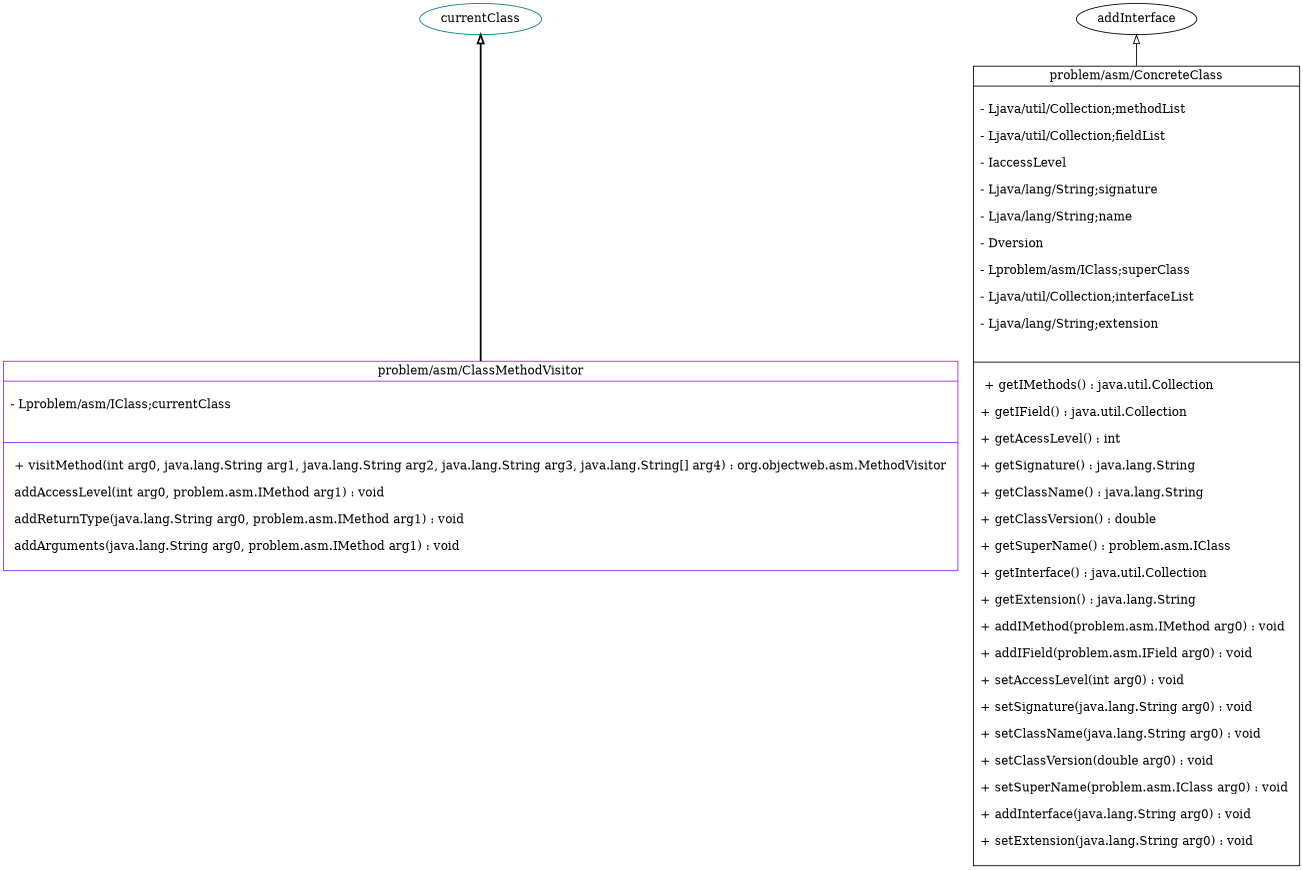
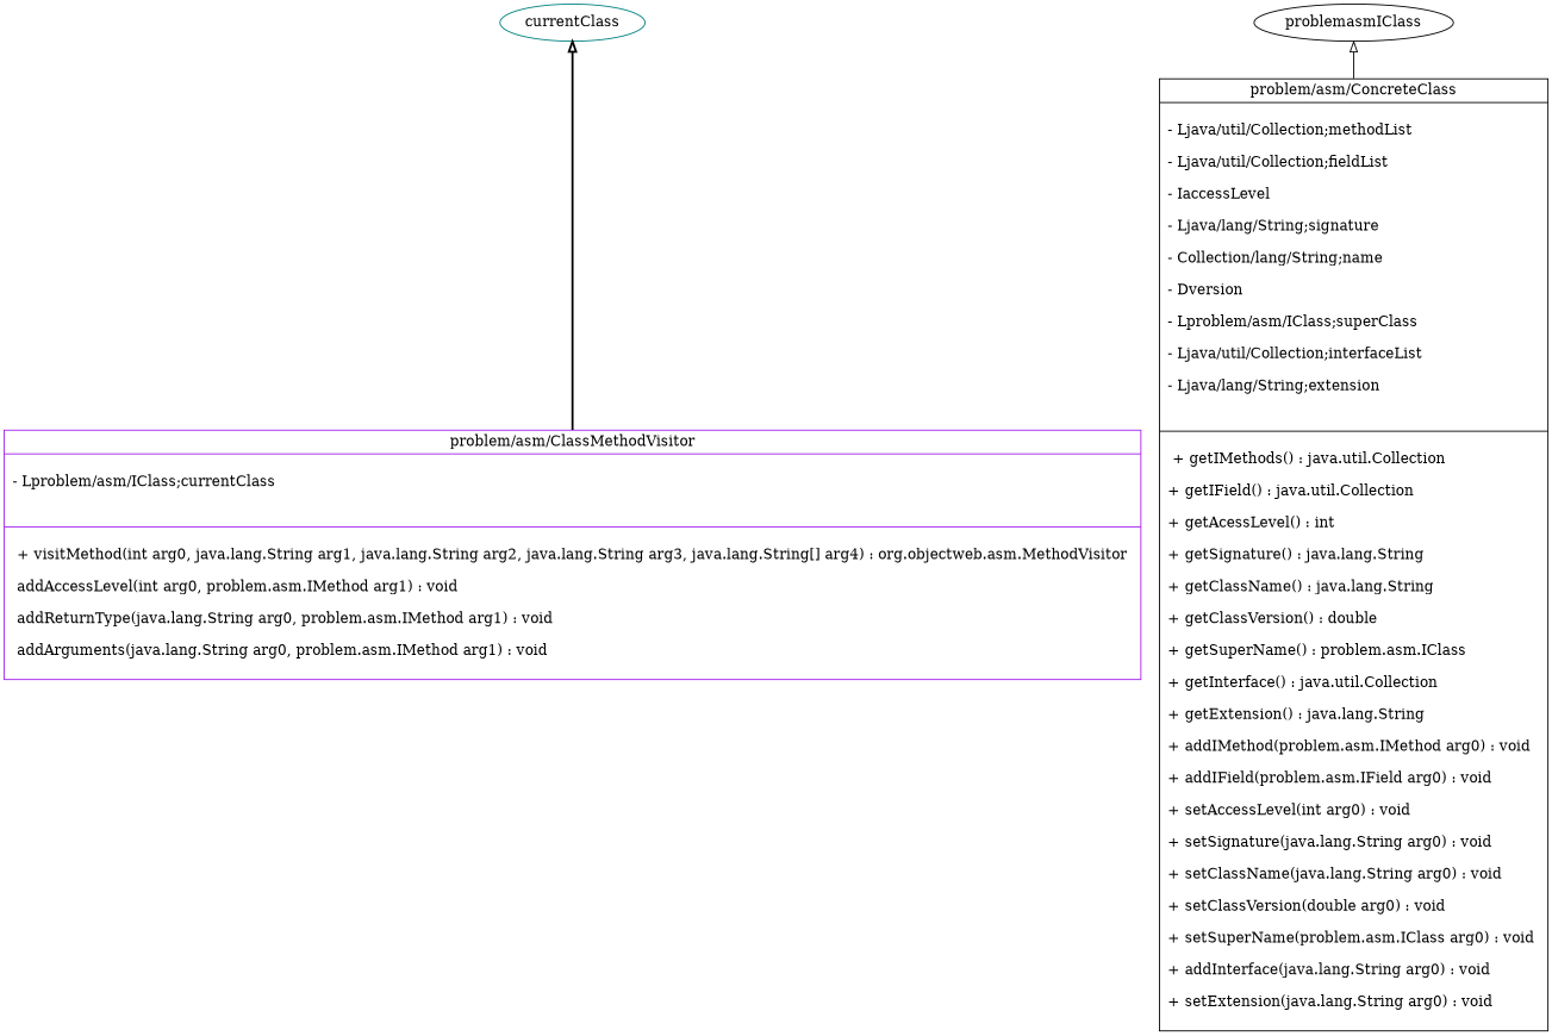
  digraph {
    rankdir=BT
    node [color=black]
    edge [arrowhead=onormal]
    n1 [color=purple label="{ problem/asm/ClassMethodVisitor\n			|\n			- Lproblem/asm/IClass;currentClass  \l\n			\l| \n 			+ visitMethod(int arg0, java.lang.String arg1, java.lang.String arg2, java.lang.String arg3, java.lang.String[] arg4) : org.objectweb.asm.MethodVisitor \l\n			 addAccessLevel(int arg0, problem.asm.IMethod arg1) : void \l\n			 addReturnType(java.lang.String arg0, problem.asm.IMethod arg1) : void \l\n			 addArguments(java.lang.String arg0, problem.asm.IMethod arg1) : void \l\n			}" shape=record]
    n2 [color=teal label=currentClass]
-   n3 [label="{ problem/asm/ConcreteClass\n			|\n			- Ljava/util/Collection;methodList  \l\n			- Ljava/util/Collection;fieldList  \l\n			- IaccessLevel  \l\n			- Ljava/lang/String;signature  \l\n			- Ljava/lang/String;name  \l\n			- Dversion  \l\n			- Lproblem/asm/IClass;superClass  \l\n			- Ljava/util/Collection;interfaceList  \l\n			- Ljava/lang/String;extension  \l\n			\l| \n 			+ getIMethods() : java.util.Collection \l\n			+ getIField() : java.util.Collection \l\n			+ getAcessLevel() : int \l\n			+ getSignature() : java.lang.String \l\n			+ getClassName() : java.lang.String \l\n			+ getClassVersion() : double \l\n			+ getSuperName() : problem.asm.IClass \l\n			+ getInterface() : java.util.Collection \l\n			+ getExtension() : java.lang.String \l\n			+ addIMethod(problem.asm.IMethod arg0) : void \l\n			+ addIField(problem.asm.IField arg0) : void \l\n			+ setAccessLevel(int arg0) : void \l\n			+ setSignature(java.lang.String arg0) : void \l\n			+ setClassName(java.lang.String arg0) : void \l\n			+ setClassVersion(double arg0) : void \l\n			+ setSuperName(problem.asm.IClass arg0) : void \l\n			+ addInterface(java.lang.String arg0) : void \l\n			+ setExtension(java.lang.String arg0) : void \l\n			}" shape=record]
-   problemasmIClass [label=addInterface]
+   n3 [label="{ problem/asm/ConcreteClass\n			|\n			- Ljava/util/Collection;methodList  \l\n			- Ljava/util/Collection;fieldList  \l\n			- IaccessLevel  \l\n			- Ljava/lang/String;signature  \l\n			- Collection/lang/String;name  \l\n			- Dversion  \l\n			- Lproblem/asm/IClass;superClass  \l\n			- Ljava/util/Collection;interfaceList  \l\n			- Ljava/lang/String;extension  \l\n			\l| \n 			+ getIMethods() : java.util.Collection \l\n			+ getIField() : java.util.Collection \l\n			+ getAcessLevel() : int \l\n			+ getSignature() : java.lang.String \l\n			+ getClassName() : java.lang.String \l\n			+ getClassVersion() : double \l\n			+ getSuperName() : problem.asm.IClass \l\n			+ getInterface() : java.util.Collection \l\n			+ getExtension() : java.lang.String \l\n			+ addIMethod(problem.asm.IMethod arg0) : void \l\n			+ addIField(problem.asm.IField arg0) : void \l\n			+ setAccessLevel(int arg0) : void \l\n			+ setSignature(java.lang.String arg0) : void \l\n			+ setClassName(java.lang.String arg0) : void \l\n			+ setClassVersion(double arg0) : void \l\n			+ setSuperName(problem.asm.IClass arg0) : void \l\n			+ addInterface(java.lang.String arg0) : void \l\n			+ setExtension(java.lang.String arg0) : void \l\n			}" shape=record]
+   problemasmIClass
    n1 -> n2 [style=bold]
    n3 -> problemasmIClass [style=solid]
  }
